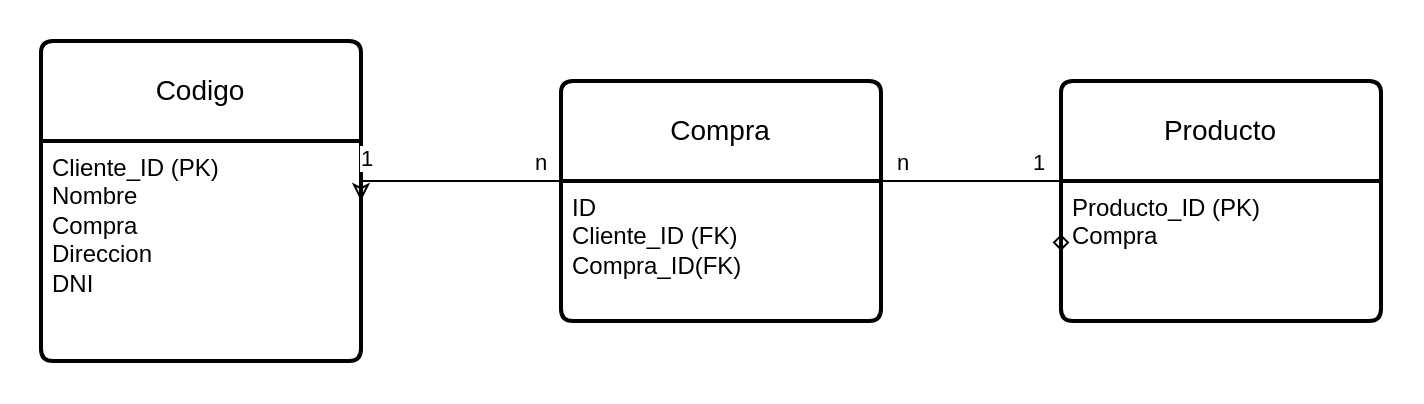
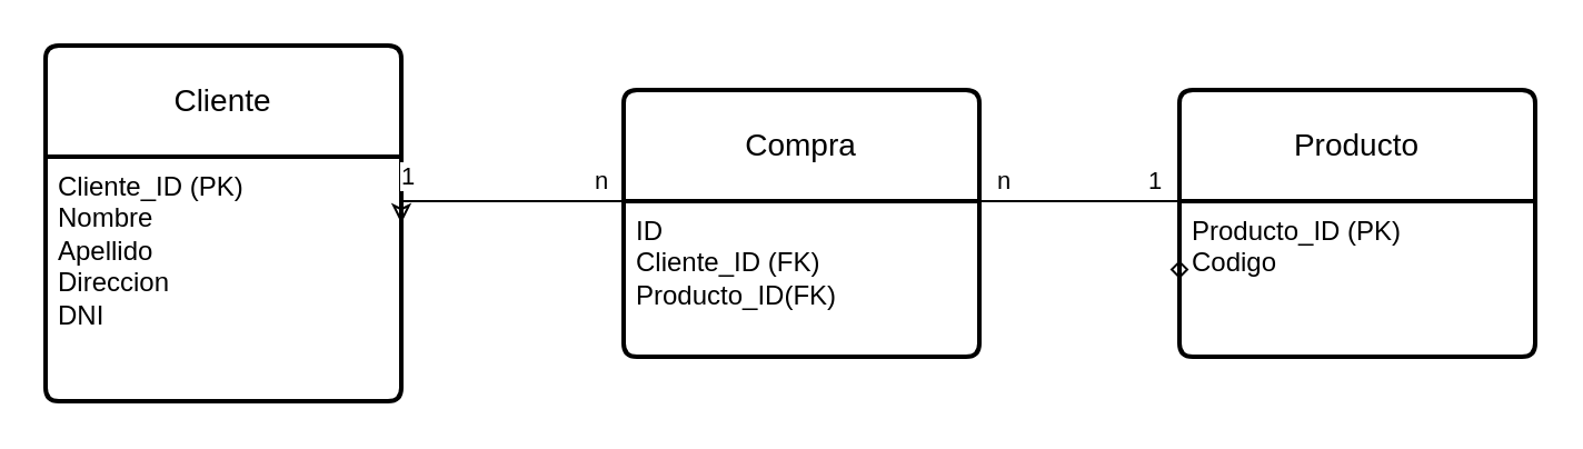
  <mxCell id="0" />
  <mxCell id="1" parent="0" />
- <mxCell id="2" value="Codigo" style="swimlane;childLayout=stackLayout;horizontal=1;startSize=50;horizontalStack=0;rounded=1;fontSize=14;fontStyle=0;strokeWidth=2;resizeParent=0;resizeLast=1;shadow=0;dashed=0;align=center;arcSize=4;whiteSpace=wrap;html=1;" parent="1" vertex="1"><mxGeometry x="20" y="20" width="160" height="160" as="geometry" /></mxCell>
- <mxCell id="3" value="&lt;div&gt;Cliente_ID (PK)&lt;/div&gt;&lt;div&gt;Nombre&lt;/div&gt;&lt;div&gt;Compra&lt;/div&gt;&lt;div&gt;Direccion&lt;/div&gt;&lt;div&gt;DNI&lt;br&gt;&lt;/div&gt;" style="align=left;strokeColor=none;fillColor=none;spacingLeft=4;fontSize=12;verticalAlign=top;resizable=0;rotatable=0;part=1;html=1;" parent="2" vertex="1"><mxGeometry y="50" width="160" height="110" as="geometry" /></mxCell>
+ <mxCell id="2" value="Cliente" style="swimlane;childLayout=stackLayout;horizontal=1;startSize=50;horizontalStack=0;rounded=1;fontSize=14;fontStyle=0;strokeWidth=2;resizeParent=0;resizeLast=1;shadow=0;dashed=0;align=center;arcSize=4;whiteSpace=wrap;html=1;" parent="1" vertex="1"><mxGeometry x="20" y="20" width="160" height="160" as="geometry" /></mxCell>
+ <mxCell id="3" value="&lt;div&gt;Cliente_ID (PK)&lt;/div&gt;&lt;div&gt;Nombre&lt;/div&gt;&lt;div&gt;Apellido&lt;/div&gt;&lt;div&gt;Direccion&lt;/div&gt;&lt;div&gt;DNI&lt;br&gt;&lt;/div&gt;" style="align=left;strokeColor=none;fillColor=none;spacingLeft=4;fontSize=12;verticalAlign=top;resizable=0;rotatable=0;part=1;html=1;" parent="2" vertex="1"><mxGeometry y="50" width="160" height="110" as="geometry" /></mxCell>
  <mxCell id="4" style="edgeStyle=orthogonalEdgeStyle;rounded=0;orthogonalLoop=1;jettySize=auto;html=1;entryX=1;entryY=0.5;entryDx=0;entryDy=0;endArrow=classic;endFill=0;" parent="1" source="7" target="2" edge="1"><mxGeometry relative="1" as="geometry"><Array as="points"><mxPoint x="180" y="90" /></Array></mxGeometry></mxCell>
  <mxCell id="5" value="1" style="edgeLabel;html=1;align=center;verticalAlign=middle;resizable=0;points=[];" parent="4" connectable="0" vertex="1"><mxGeometry x="0.816" y="2" relative="1" as="geometry"><mxPoint y="-12" as="offset" /></mxGeometry></mxCell>
  <mxCell id="6" value="n" style="edgeLabel;html=1;align=center;verticalAlign=middle;resizable=0;points=[];" parent="4" connectable="0" vertex="1"><mxGeometry x="-0.8" relative="1" as="geometry"><mxPoint y="-10" as="offset" /></mxGeometry></mxCell>
  <mxCell id="7" value="Compra" style="swimlane;childLayout=stackLayout;horizontal=1;startSize=50;horizontalStack=0;rounded=1;fontSize=14;fontStyle=0;strokeWidth=2;resizeParent=0;resizeLast=1;shadow=0;dashed=0;align=center;arcSize=4;whiteSpace=wrap;html=1;" parent="1" vertex="1"><mxGeometry x="280" y="40" width="160" height="120" as="geometry" /></mxCell>
- <mxCell id="8" value="&lt;div&gt;ID&lt;/div&gt;&lt;div&gt;Cliente_ID (FK)&lt;/div&gt;&lt;div&gt;Compra_ID(FK)&lt;br&gt;&lt;/div&gt;" style="align=left;strokeColor=none;fillColor=none;spacingLeft=4;fontSize=12;verticalAlign=top;resizable=0;rotatable=0;part=1;html=1;" parent="7" vertex="1"><mxGeometry y="50" width="160" height="70" as="geometry" /></mxCell>
+ <mxCell id="8" value="&lt;div&gt;ID&lt;/div&gt;&lt;div&gt;Cliente_ID (FK)&lt;/div&gt;&lt;div&gt;Producto_ID(FK)&lt;br&gt;&lt;/div&gt;" style="align=left;strokeColor=none;fillColor=none;spacingLeft=4;fontSize=12;verticalAlign=top;resizable=0;rotatable=0;part=1;html=1;" parent="7" vertex="1"><mxGeometry y="50" width="160" height="70" as="geometry" /></mxCell>
  <mxCell id="9" value="Producto" style="swimlane;childLayout=stackLayout;horizontal=1;startSize=50;horizontalStack=0;rounded=1;fontSize=14;fontStyle=0;strokeWidth=2;resizeParent=0;resizeLast=1;shadow=0;dashed=0;align=center;arcSize=4;whiteSpace=wrap;html=1;" parent="1" vertex="1"><mxGeometry x="530" y="40" width="160" height="120" as="geometry" /></mxCell>
- <mxCell id="10" value="&lt;div&gt;Producto_ID (PK)&lt;/div&gt;&lt;div&gt;Compra&lt;br&gt;&lt;/div&gt;" style="align=left;strokeColor=none;fillColor=none;spacingLeft=4;fontSize=12;verticalAlign=top;resizable=0;rotatable=0;part=1;html=1;" parent="9" vertex="1"><mxGeometry y="50" width="160" height="70" as="geometry" /></mxCell>
+ <mxCell id="10" value="&lt;div&gt;Producto_ID (PK)&lt;/div&gt;&lt;div&gt;Codigo&lt;br&gt;&lt;/div&gt;" style="align=left;strokeColor=none;fillColor=none;spacingLeft=4;fontSize=12;verticalAlign=top;resizable=0;rotatable=0;part=1;html=1;" parent="9" vertex="1"><mxGeometry y="50" width="160" height="70" as="geometry" /></mxCell>
  <mxCell id="11" style="edgeStyle=orthogonalEdgeStyle;rounded=0;orthogonalLoop=1;jettySize=auto;html=1;entryX=0;entryY=0.5;entryDx=0;entryDy=0;endArrow=diamond;endFill=0;" parent="1" source="8" target="10" edge="1"><mxGeometry relative="1" as="geometry"><Array as="points"><mxPoint x="530" y="90" /></Array></mxGeometry></mxCell>
  <mxCell id="12" value="n" style="edgeLabel;html=1;align=center;verticalAlign=middle;resizable=0;points=[];" parent="11" connectable="0" vertex="1"><mxGeometry x="-0.363" y="-1" relative="1" as="geometry"><mxPoint x="-30" y="-11" as="offset" /></mxGeometry></mxCell>
  <mxCell id="13" value="1" style="edgeLabel;html=1;align=center;verticalAlign=middle;resizable=0;points=[];" parent="11" connectable="0" vertex="1"><mxGeometry x="0.255" y="1" relative="1" as="geometry"><mxPoint y="-9" as="offset" /></mxGeometry></mxCell>
